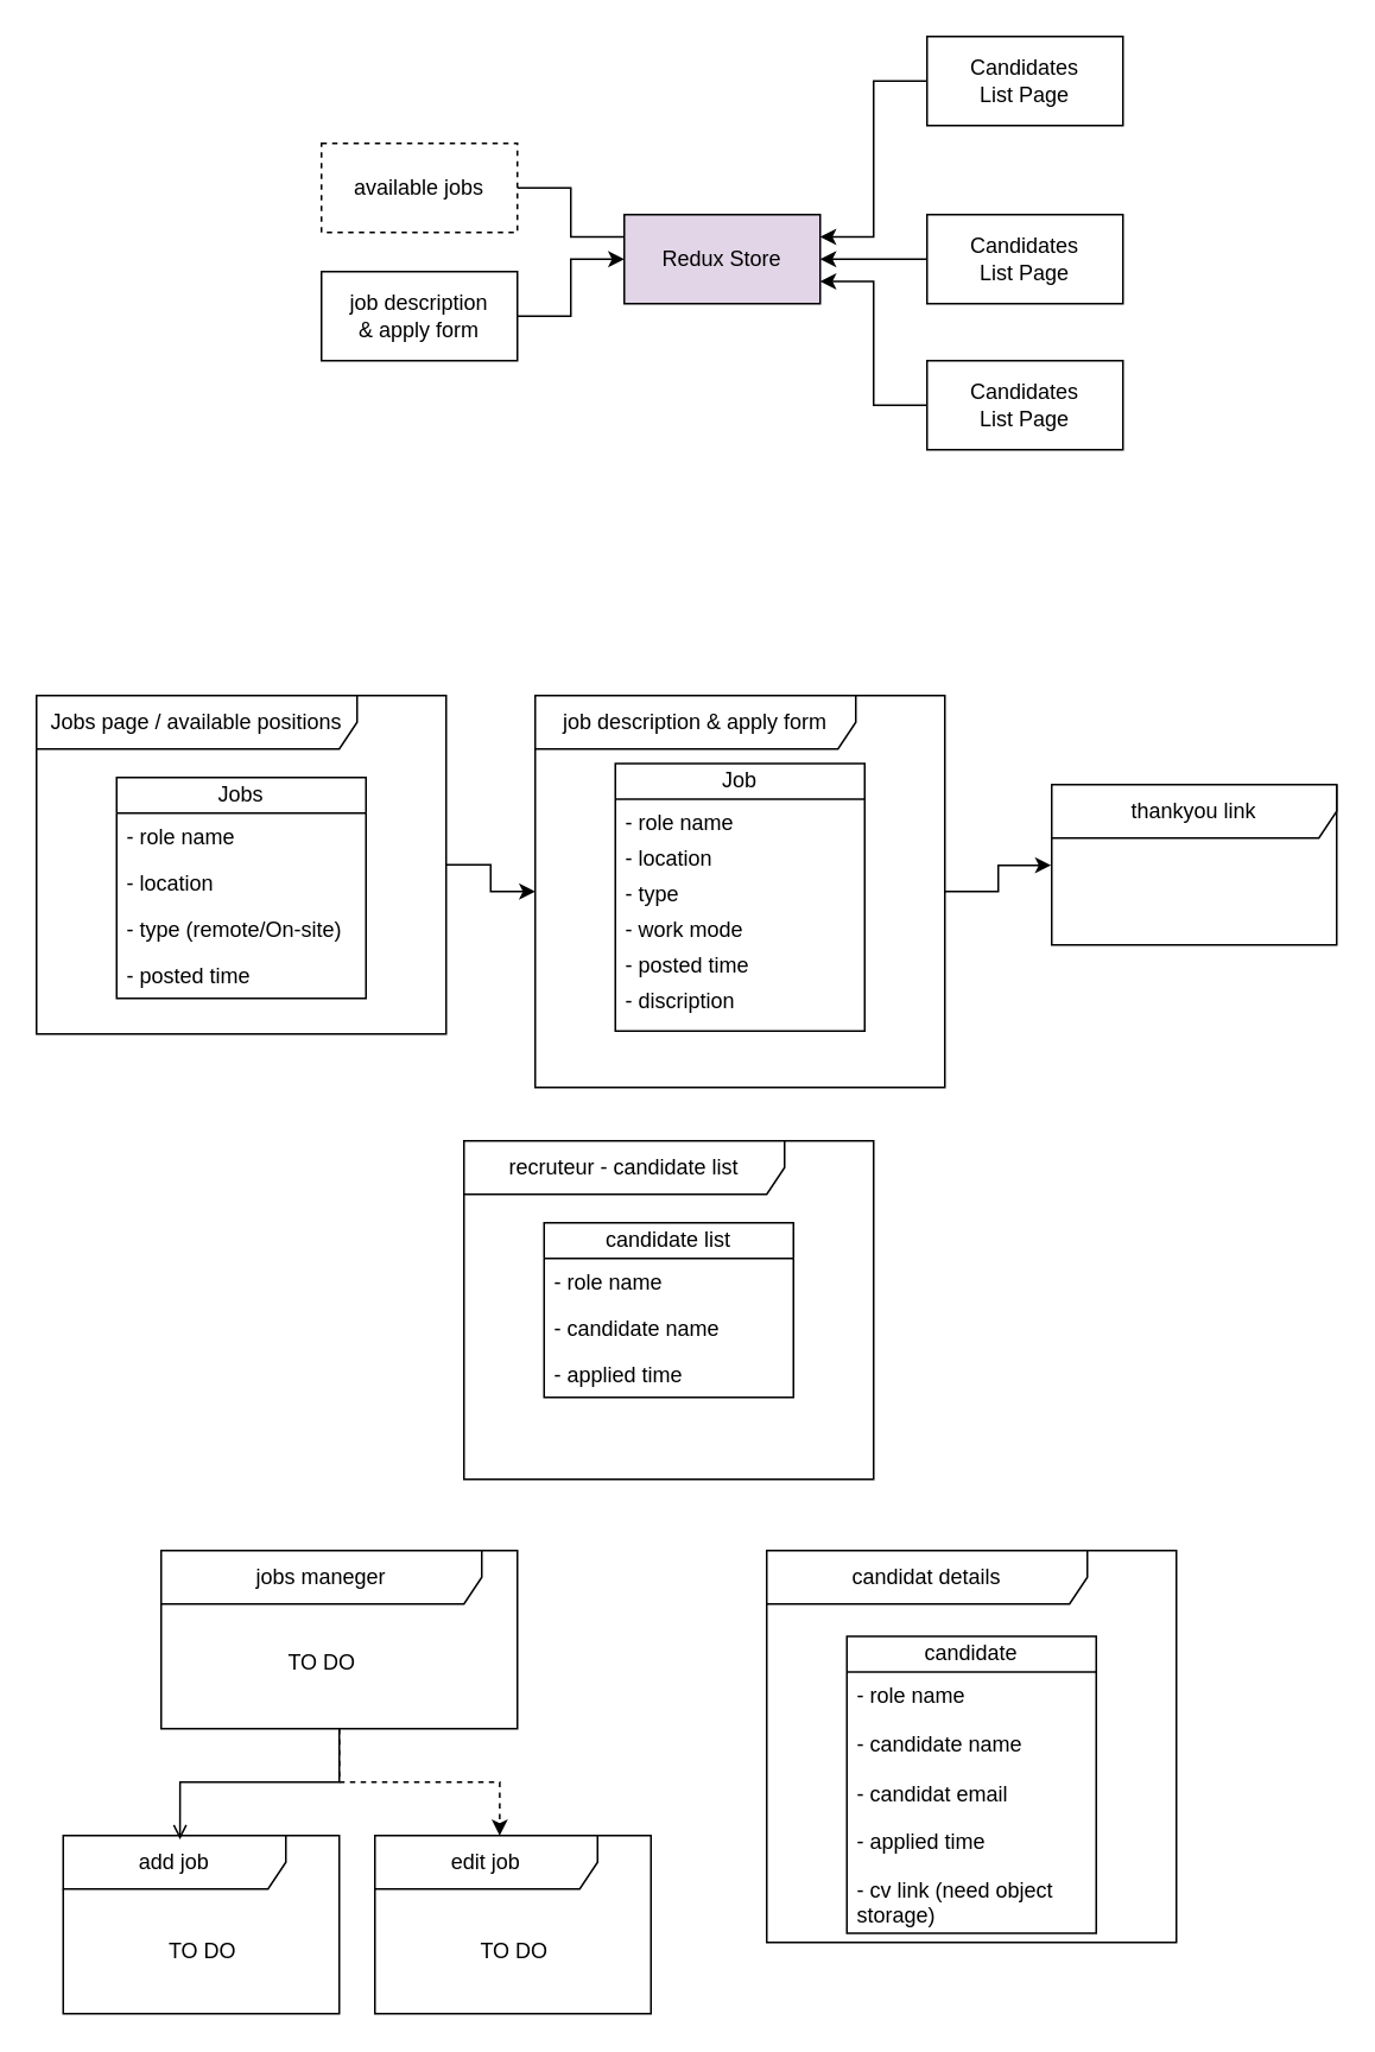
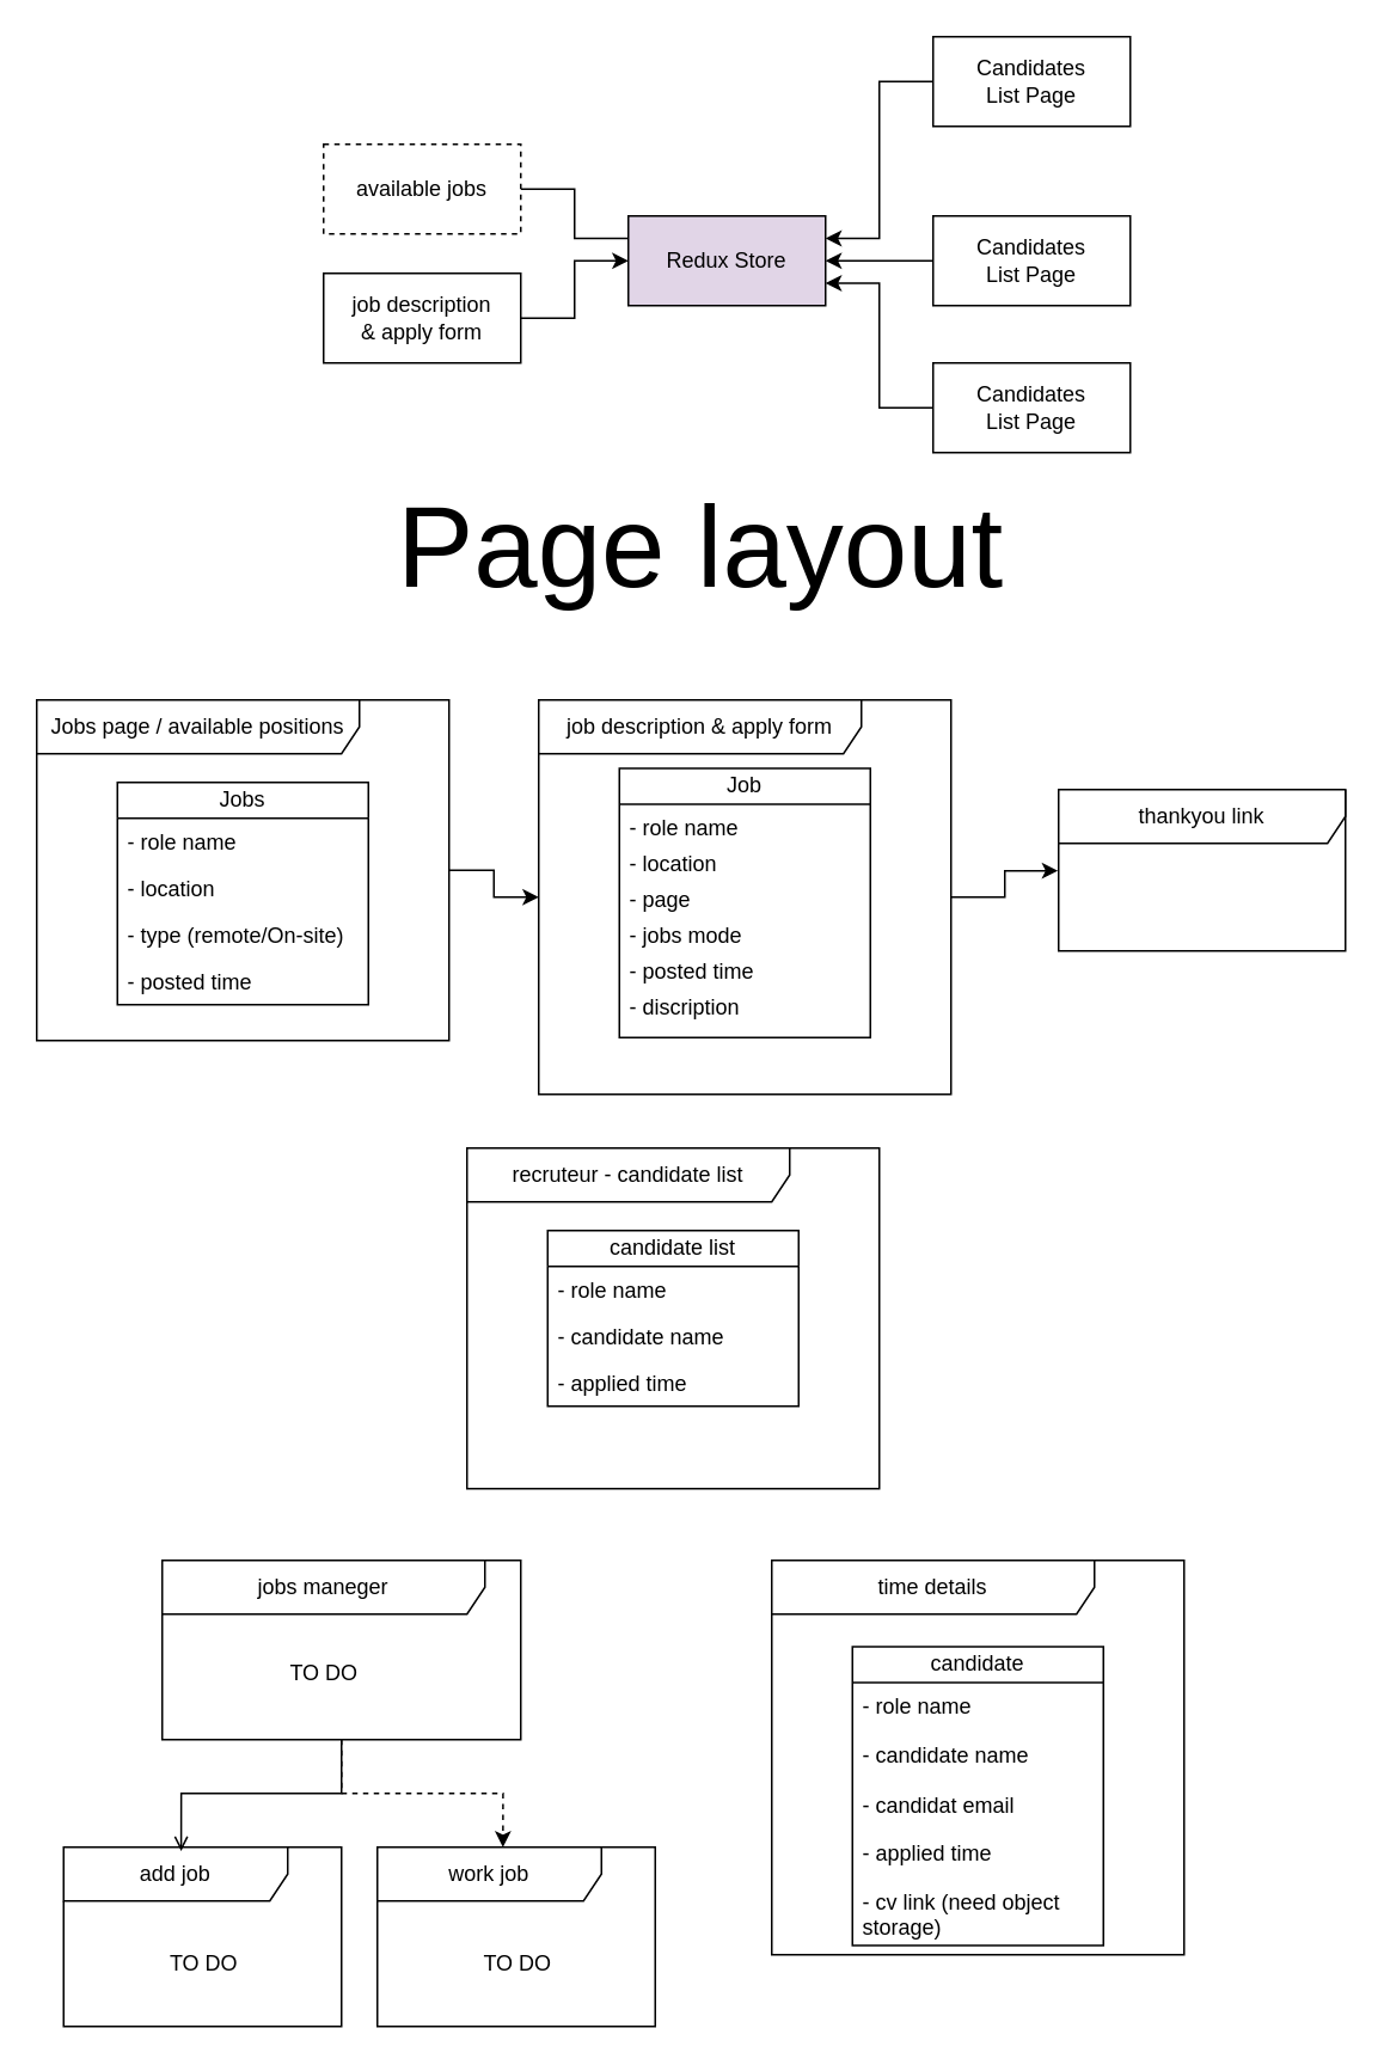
  <mxCell id="0" />
  <mxCell id="1" parent="0" />
  <mxCell id="2" value="Redux Store" style="html=1;whiteSpace=wrap;fillColor=#e1d5e7;" vertex="1" parent="1"><mxGeometry x="350" y="120" width="110" height="50" as="geometry" /></mxCell>
  <mxCell id="3" style="edgeStyle=orthogonalEdgeStyle;rounded=0;orthogonalLoop=1;jettySize=auto;html=1;entryX=0;entryY=0.25;entryDx=0;entryDy=0;exitX=1;exitY=0.5;exitDx=0;exitDy=0;endArrow=none;" edge="1" parent="1" source="4" target="2"><mxGeometry relative="1" as="geometry"><Array as="points"><mxPoint x="320" y="105" /><mxPoint x="320" y="133" /></Array></mxGeometry></mxCell>
  <mxCell id="4" value="available jobs" style="html=1;whiteSpace=wrap;dashed=1;" vertex="1" parent="1"><mxGeometry x="180" y="80" width="110" height="50" as="geometry" /></mxCell>
  <mxCell id="5" style="edgeStyle=orthogonalEdgeStyle;rounded=0;orthogonalLoop=1;jettySize=auto;html=1;entryX=1;entryY=0.25;entryDx=0;entryDy=0;" edge="1" parent="1" source="6" target="2"><mxGeometry relative="1" as="geometry" /></mxCell>
  <mxCell id="6" value="Candidates&lt;div&gt;List Page&lt;/div&gt;" style="html=1;whiteSpace=wrap;" vertex="1" parent="1"><mxGeometry x="520" y="20" width="110" height="50" as="geometry" /></mxCell>
  <mxCell id="7" style="edgeStyle=orthogonalEdgeStyle;rounded=0;orthogonalLoop=1;jettySize=auto;html=1;entryX=1;entryY=0.75;entryDx=0;entryDy=0;" edge="1" parent="1" source="8" target="2"><mxGeometry relative="1" as="geometry" /></mxCell>
  <mxCell id="8" value="Candidates&lt;div&gt;List Page&lt;/div&gt;" style="html=1;whiteSpace=wrap;" vertex="1" parent="1"><mxGeometry x="520" y="202" width="110" height="50" as="geometry" /></mxCell>
  <mxCell id="9" value="" style="group" vertex="1" connectable="0" parent="1"><mxGeometry x="20" y="390" width="230" height="190" as="geometry" /></mxCell>
  <mxCell id="10" value="Jobs page / available positions" style="shape=umlFrame;whiteSpace=wrap;html=1;pointerEvents=0;width=180;height=30;" vertex="1" parent="9"><mxGeometry width="230" height="190" as="geometry" /></mxCell>
  <mxCell id="11" value="Jobs" style="swimlane;fontStyle=0;childLayout=stackLayout;horizontal=1;startSize=20;fillColor=none;horizontalStack=0;resizeParent=1;resizeParentMax=0;resizeLast=0;collapsible=1;marginBottom=0;whiteSpace=wrap;html=1;" vertex="1" parent="9"><mxGeometry x="45" y="46" width="140" height="124" as="geometry"><mxRectangle x="305" y="640" width="70" height="30" as="alternateBounds" /></mxGeometry></mxCell>
  <mxCell id="12" value="- role name" style="text;strokeColor=none;fillColor=none;align=left;verticalAlign=top;spacingLeft=4;spacingRight=4;overflow=hidden;rotatable=0;points=[[0,0.5],[1,0.5]];portConstraint=eastwest;whiteSpace=wrap;html=1;" vertex="1" parent="11"><mxGeometry y="20" width="140" height="26" as="geometry" /></mxCell>
  <mxCell id="13" value="- location&amp;nbsp;" style="text;strokeColor=none;fillColor=none;align=left;verticalAlign=top;spacingLeft=4;spacingRight=4;overflow=hidden;rotatable=0;points=[[0,0.5],[1,0.5]];portConstraint=eastwest;whiteSpace=wrap;html=1;" vertex="1" parent="11"><mxGeometry y="46" width="140" height="26" as="geometry" /></mxCell>
  <mxCell id="14" value="- type (remote/On-site)" style="text;strokeColor=none;fillColor=none;align=left;verticalAlign=top;spacingLeft=4;spacingRight=4;overflow=hidden;rotatable=0;points=[[0,0.5],[1,0.5]];portConstraint=eastwest;whiteSpace=wrap;html=1;" vertex="1" parent="11"><mxGeometry y="72" width="140" height="26" as="geometry" /></mxCell>
  <mxCell id="15" value="- posted time" style="text;strokeColor=none;fillColor=none;align=left;verticalAlign=top;spacingLeft=4;spacingRight=4;overflow=hidden;rotatable=0;points=[[0,0.5],[1,0.5]];portConstraint=eastwest;whiteSpace=wrap;html=1;" vertex="1" parent="11"><mxGeometry y="98" width="140" height="26" as="geometry" /></mxCell>
  <mxCell id="16" value="" style="group" vertex="1" connectable="0" parent="1"><mxGeometry x="300" y="390" width="230" height="220" as="geometry" /></mxCell>
  <mxCell id="17" value="job description &amp;amp; apply form" style="shape=umlFrame;whiteSpace=wrap;html=1;pointerEvents=0;width=180;height=30;" vertex="1" parent="16"><mxGeometry width="230" height="220" as="geometry" /></mxCell>
  <mxCell id="18" value="Job" style="swimlane;fontStyle=0;childLayout=stackLayout;horizontal=1;startSize=20;fillColor=none;horizontalStack=0;resizeParent=1;resizeParentMax=0;resizeLast=0;collapsible=1;marginBottom=0;whiteSpace=wrap;html=1;" vertex="1" parent="16"><mxGeometry x="45" y="38.21" width="140" height="150.105" as="geometry"><mxRectangle x="305" y="640" width="70" height="30" as="alternateBounds" /></mxGeometry></mxCell>
  <mxCell id="19" value="- role name" style="text;strokeColor=none;fillColor=none;align=left;verticalAlign=top;spacingLeft=4;spacingRight=4;overflow=hidden;rotatable=0;points=[[0,0.5],[1,0.5]];portConstraint=eastwest;whiteSpace=wrap;html=1;" vertex="1" parent="18"><mxGeometry y="20" width="140" height="20" as="geometry" /></mxCell>
  <mxCell id="20" value="- location&amp;nbsp;" style="text;strokeColor=none;fillColor=none;align=left;verticalAlign=top;spacingLeft=4;spacingRight=4;overflow=hidden;rotatable=0;points=[[0,0.5],[1,0.5]];portConstraint=eastwest;whiteSpace=wrap;html=1;" vertex="1" parent="18"><mxGeometry y="40" width="140" height="20" as="geometry" /></mxCell>
- <mxCell id="21" value="- type" style="text;strokeColor=none;fillColor=none;align=left;verticalAlign=top;spacingLeft=4;spacingRight=4;overflow=hidden;rotatable=0;points=[[0,0.5],[1,0.5]];portConstraint=eastwest;whiteSpace=wrap;html=1;" vertex="1" parent="18"><mxGeometry y="60" width="140" height="20" as="geometry" /></mxCell>
- <mxCell id="22" value="-&amp;nbsp;work mode" style="text;strokeColor=none;fillColor=none;align=left;verticalAlign=top;spacingLeft=4;spacingRight=4;overflow=hidden;rotatable=0;points=[[0,0.5],[1,0.5]];portConstraint=eastwest;whiteSpace=wrap;html=1;" vertex="1" parent="18"><mxGeometry y="80" width="140" height="20" as="geometry" /></mxCell>
+ <mxCell id="21" value="- page" style="text;strokeColor=none;fillColor=none;align=left;verticalAlign=top;spacingLeft=4;spacingRight=4;overflow=hidden;rotatable=0;points=[[0,0.5],[1,0.5]];portConstraint=eastwest;whiteSpace=wrap;html=1;" vertex="1" parent="18"><mxGeometry y="60" width="140" height="20" as="geometry" /></mxCell>
+ <mxCell id="22" value="-&amp;nbsp;jobs mode" style="text;strokeColor=none;fillColor=none;align=left;verticalAlign=top;spacingLeft=4;spacingRight=4;overflow=hidden;rotatable=0;points=[[0,0.5],[1,0.5]];portConstraint=eastwest;whiteSpace=wrap;html=1;" vertex="1" parent="18"><mxGeometry y="80" width="140" height="20" as="geometry" /></mxCell>
  <mxCell id="23" value="- posted time" style="text;strokeColor=none;fillColor=none;align=left;verticalAlign=top;spacingLeft=4;spacingRight=4;overflow=hidden;rotatable=0;points=[[0,0.5],[1,0.5]];portConstraint=eastwest;whiteSpace=wrap;html=1;" vertex="1" parent="18"><mxGeometry y="100" width="140" height="20" as="geometry" /></mxCell>
  <mxCell id="24" value="- discription" style="text;strokeColor=none;fillColor=none;align=left;verticalAlign=top;spacingLeft=4;spacingRight=4;overflow=hidden;rotatable=0;points=[[0,0.5],[1,0.5]];portConstraint=eastwest;whiteSpace=wrap;html=1;" vertex="1" parent="18"><mxGeometry y="120" width="140" height="30.105" as="geometry" /></mxCell>
  <mxCell id="25" value="" style="group" vertex="1" connectable="0" parent="1"><mxGeometry x="260" y="640" width="230" height="190" as="geometry" /></mxCell>
  <mxCell id="26" value="recruteur - candidate list" style="shape=umlFrame;whiteSpace=wrap;html=1;pointerEvents=0;width=180;height=30;" vertex="1" parent="25"><mxGeometry width="230" height="190" as="geometry" /></mxCell>
  <mxCell id="27" value="candidate list" style="swimlane;fontStyle=0;childLayout=stackLayout;horizontal=1;startSize=20;fillColor=none;horizontalStack=0;resizeParent=1;resizeParentMax=0;resizeLast=0;collapsible=1;marginBottom=0;whiteSpace=wrap;html=1;" vertex="1" parent="25"><mxGeometry x="45" y="46" width="140" height="98" as="geometry"><mxRectangle x="305" y="640" width="70" height="30" as="alternateBounds" /></mxGeometry></mxCell>
  <mxCell id="28" value="- role name" style="text;strokeColor=none;fillColor=none;align=left;verticalAlign=top;spacingLeft=4;spacingRight=4;overflow=hidden;rotatable=0;points=[[0,0.5],[1,0.5]];portConstraint=eastwest;whiteSpace=wrap;html=1;" vertex="1" parent="27"><mxGeometry y="20" width="140" height="26" as="geometry" /></mxCell>
  <mxCell id="29" value="- candidate name" style="text;strokeColor=none;fillColor=none;align=left;verticalAlign=top;spacingLeft=4;spacingRight=4;overflow=hidden;rotatable=0;points=[[0,0.5],[1,0.5]];portConstraint=eastwest;whiteSpace=wrap;html=1;" vertex="1" parent="27"><mxGeometry y="46" width="140" height="26" as="geometry" /></mxCell>
  <mxCell id="30" value="- applied time&amp;nbsp;" style="text;strokeColor=none;fillColor=none;align=left;verticalAlign=top;spacingLeft=4;spacingRight=4;overflow=hidden;rotatable=0;points=[[0,0.5],[1,0.5]];portConstraint=eastwest;whiteSpace=wrap;html=1;" vertex="1" parent="27"><mxGeometry y="72" width="140" height="26" as="geometry" /></mxCell>
  <mxCell id="31" value="" style="group" vertex="1" connectable="0" parent="1"><mxGeometry x="430" y="870" width="230" height="220" as="geometry" /></mxCell>
- <mxCell id="32" value="candidat details" style="shape=umlFrame;whiteSpace=wrap;html=1;pointerEvents=0;width=180;height=30;" vertex="1" parent="31"><mxGeometry width="230" height="220" as="geometry" /></mxCell>
+ <mxCell id="32" value="time details" style="shape=umlFrame;whiteSpace=wrap;html=1;pointerEvents=0;width=180;height=30;" vertex="1" parent="31"><mxGeometry width="230" height="220" as="geometry" /></mxCell>
  <mxCell id="33" value="candidate" style="swimlane;fontStyle=0;childLayout=stackLayout;horizontal=1;startSize=20;fillColor=none;horizontalStack=0;resizeParent=1;resizeParentMax=0;resizeLast=0;collapsible=1;marginBottom=0;whiteSpace=wrap;html=1;" vertex="1" parent="31"><mxGeometry x="45" y="48.19" width="140" height="166.667" as="geometry"><mxRectangle x="305" y="640" width="70" height="30" as="alternateBounds" /></mxGeometry></mxCell>
  <mxCell id="34" value="- role name" style="text;strokeColor=none;fillColor=none;align=left;verticalAlign=top;spacingLeft=4;spacingRight=4;overflow=hidden;rotatable=0;points=[[0,0.5],[1,0.5]];portConstraint=eastwest;whiteSpace=wrap;html=1;" vertex="1" parent="33"><mxGeometry y="20" width="140" height="27.238" as="geometry" /></mxCell>
  <mxCell id="35" value="- candidate name" style="text;strokeColor=none;fillColor=none;align=left;verticalAlign=top;spacingLeft=4;spacingRight=4;overflow=hidden;rotatable=0;points=[[0,0.5],[1,0.5]];portConstraint=eastwest;whiteSpace=wrap;html=1;" vertex="1" parent="33"><mxGeometry y="47.238" width="140" height="27.238" as="geometry" /></mxCell>
  <mxCell id="36" value="- candidat email" style="text;strokeColor=none;fillColor=none;align=left;verticalAlign=top;spacingLeft=4;spacingRight=4;overflow=hidden;rotatable=0;points=[[0,0.5],[1,0.5]];portConstraint=eastwest;whiteSpace=wrap;html=1;" vertex="1" parent="33"><mxGeometry y="74.476" width="140" height="27.238" as="geometry" /></mxCell>
  <mxCell id="37" value="- applied time" style="text;strokeColor=none;fillColor=none;align=left;verticalAlign=top;spacingLeft=4;spacingRight=4;overflow=hidden;rotatable=0;points=[[0,0.5],[1,0.5]];portConstraint=eastwest;whiteSpace=wrap;html=1;" vertex="1" parent="33"><mxGeometry y="101.714" width="140" height="27.238" as="geometry" /></mxCell>
  <mxCell id="38" value="- cv link (need object storage)" style="text;strokeColor=none;fillColor=none;align=left;verticalAlign=top;spacingLeft=4;spacingRight=4;overflow=hidden;rotatable=0;points=[[0,0.5],[1,0.5]];portConstraint=eastwest;whiteSpace=wrap;html=1;" vertex="1" parent="33"><mxGeometry y="128.952" width="140" height="37.714" as="geometry" /></mxCell>
  <mxCell id="39" value="" style="group" vertex="1" connectable="0" parent="1"><mxGeometry x="90" y="870" width="200" height="100" as="geometry" /></mxCell>
  <mxCell id="40" value="jobs maneger" style="shape=umlFrame;whiteSpace=wrap;html=1;pointerEvents=0;width=180;height=30;" vertex="1" parent="39"><mxGeometry width="200" height="100" as="geometry" /></mxCell>
  <mxCell id="41" value="" style="group" vertex="1" connectable="0" parent="1"><mxGeometry x="590" y="440" width="160" height="90" as="geometry" /></mxCell>
  <mxCell id="42" value="thankyou link" style="shape=umlFrame;whiteSpace=wrap;html=1;pointerEvents=0;width=180;height=30;" vertex="1" parent="41"><mxGeometry width="160" height="90" as="geometry" /></mxCell>
  <mxCell id="43" style="edgeStyle=orthogonalEdgeStyle;rounded=0;orthogonalLoop=1;jettySize=auto;html=1;entryX=0;entryY=0.5;entryDx=0;entryDy=0;entryPerimeter=0;" edge="1" parent="1" source="10" target="17"><mxGeometry relative="1" as="geometry" /></mxCell>
  <mxCell id="44" style="edgeStyle=orthogonalEdgeStyle;rounded=0;orthogonalLoop=1;jettySize=auto;html=1;entryX=-0.002;entryY=0.503;entryDx=0;entryDy=0;entryPerimeter=0;" edge="1" parent="1" source="17" target="42"><mxGeometry relative="1" as="geometry" /></mxCell>
  <mxCell id="45" style="edgeStyle=orthogonalEdgeStyle;rounded=0;orthogonalLoop=1;jettySize=auto;html=1;entryX=1;entryY=0.5;entryDx=0;entryDy=0;" edge="1" parent="1" source="46" target="2"><mxGeometry relative="1" as="geometry" /></mxCell>
  <mxCell id="46" value="Candidates&lt;div&gt;List Page&lt;/div&gt;" style="html=1;whiteSpace=wrap;" vertex="1" parent="1"><mxGeometry x="520" y="120" width="110" height="50" as="geometry" /></mxCell>
  <mxCell id="47" style="edgeStyle=orthogonalEdgeStyle;rounded=0;orthogonalLoop=1;jettySize=auto;html=1;entryX=0;entryY=0.5;entryDx=0;entryDy=0;" edge="1" parent="1" source="48" target="2"><mxGeometry relative="1" as="geometry" /></mxCell>
  <mxCell id="48" value="job description&lt;br&gt;&amp;amp; apply form" style="html=1;whiteSpace=wrap;" vertex="1" parent="1"><mxGeometry x="180" y="152" width="110" height="50" as="geometry" /></mxCell>
  <mxCell id="49" value="add job" style="shape=umlFrame;whiteSpace=wrap;html=1;pointerEvents=0;width=125;height=30;" vertex="1" parent="1"><mxGeometry x="35" y="1030" width="155" height="100" as="geometry" /></mxCell>
- <mxCell id="50" value="edit job" style="shape=umlFrame;whiteSpace=wrap;html=1;pointerEvents=0;width=125;height=30;" vertex="1" parent="1"><mxGeometry x="210" y="1030" width="155" height="100" as="geometry" /></mxCell>
+ <mxCell id="50" value="work job" style="shape=umlFrame;whiteSpace=wrap;html=1;pointerEvents=0;width=125;height=30;" vertex="1" parent="1"><mxGeometry x="210" y="1030" width="155" height="100" as="geometry" /></mxCell>
  <mxCell id="51" style="edgeStyle=orthogonalEdgeStyle;rounded=0;orthogonalLoop=1;jettySize=auto;html=1;entryX=0.452;entryY=0;entryDx=0;entryDy=0;entryPerimeter=0;dashed=1;" edge="1" parent="1" source="40" target="50"><mxGeometry relative="1" as="geometry" /></mxCell>
  <mxCell id="52" style="edgeStyle=orthogonalEdgeStyle;rounded=0;orthogonalLoop=1;jettySize=auto;html=1;entryX=0.423;entryY=0.022;entryDx=0;entryDy=0;entryPerimeter=0;endArrow=open;" edge="1" parent="1" source="40" target="49"><mxGeometry relative="1" as="geometry"><mxPoint x="98.696" y="1027.895" as="targetPoint" /></mxGeometry></mxCell>
  <mxCell id="53" value="TO DO" style="text;html=1;align=center;verticalAlign=middle;resizable=0;points=[];autosize=1;strokeColor=none;fillColor=none;" vertex="1" parent="1"><mxGeometry x="150" y="918" width="60" height="30" as="geometry" /></mxCell>
  <mxCell id="54" value="TO DO" style="text;html=1;align=center;verticalAlign=middle;resizable=0;points=[];autosize=1;strokeColor=none;fillColor=none;" vertex="1" parent="1"><mxGeometry x="82.5" y="1080" width="60" height="30" as="geometry" /></mxCell>
  <mxCell id="55" value="TO DO" style="text;html=1;align=center;verticalAlign=middle;resizable=0;points=[];autosize=1;strokeColor=none;fillColor=none;" vertex="1" parent="1"><mxGeometry x="257.5" y="1080" width="60" height="30" as="geometry" /></mxCell>
+ <mxCell id="56" value="Page layout" style="text;html=1;align=center;verticalAlign=middle;resizable=0;points=[];autosize=1;strokeColor=none;fillColor=none;fontSize=64;" vertex="1" parent="1"><mxGeometry x="210" y="260" width="360" height="90" as="geometry" /></mxCell>
